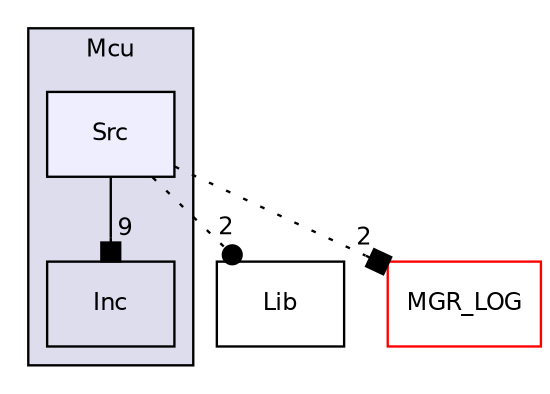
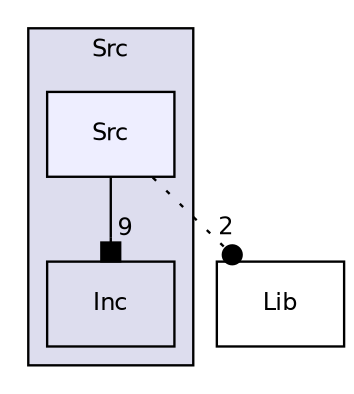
  digraph {
    compound=true
    fontname="DejaVu Sans"
    node [fontname="DejaVu Sans" fontsize=10 shape=box]
    edge [arrowhead=box fontname="DejaVu Sans" headlabel=2 labeldistance=1.5 labelfontname=Helvetica labelfontsize=10 style=dotted]
    n1 [label=Inc]
    n2 [fillcolor="#eeeeff" label=Src pencolor=black style=filled]
    n3 [label=Lib]
-   n4 [color=red fillcolor=white label=MGR_LOG style=filled]
    subgraph cluster_1 {
      bgcolor="#ddddee"
      fontsize=10
-     label=Mcu
+     label=Src
      pencolor=black
      n1
      n2
    }
    n2 -> n1 [headlabel=9 style=solid]
    n2 -> n3 [arrowhead=dot]
-   n2 -> n4
  }
